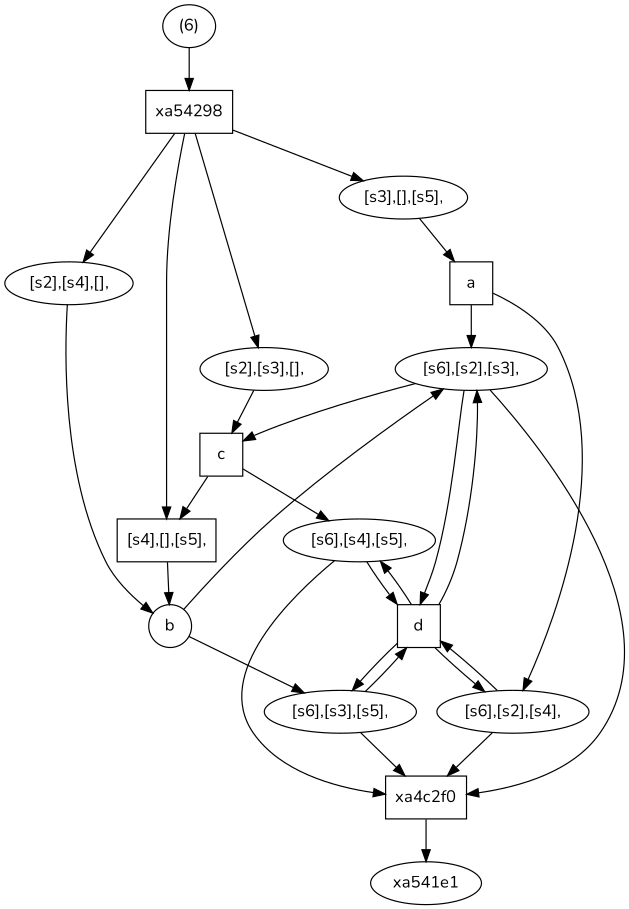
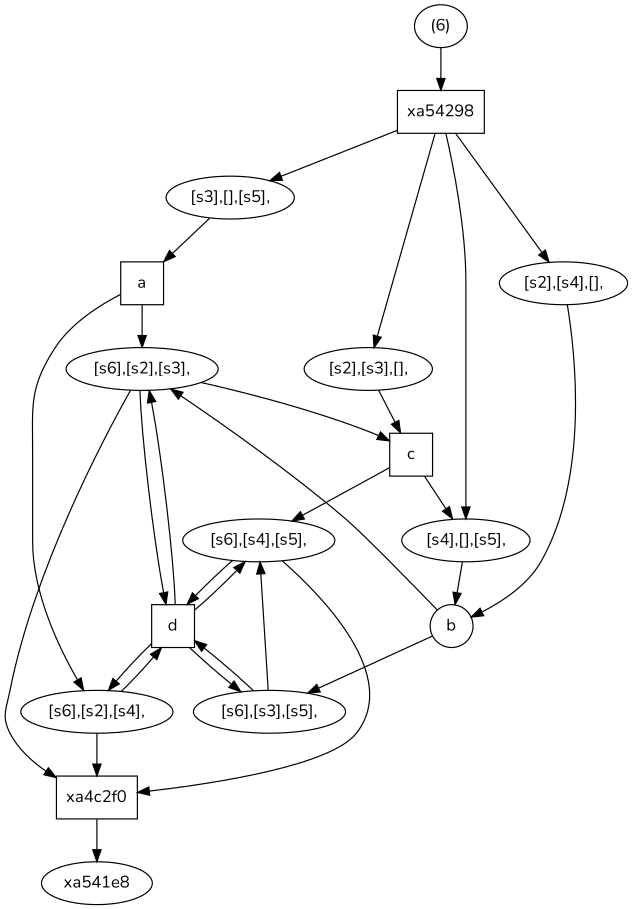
  digraph {
    fontname=Nunito
    node [fontname=Nunito]
    edge [fontname=Nunito]
    xa4c2f0 [shape=box width=0.5]
-   xa541e8 [width=0.5 label=xa541e1]
+   xa541e8 [width=0.5]
    n3 [label=a shape=box width=0.5]
    n4 [label="[s6],[s2],[s3]," width=0.5]
    n5 [label="[s6],[s2],[s4]," width=0.5]
    n6 [label=c shape=box width=0.5]
    n7 [label=d shape=box width=0.5]
    n8 [label=b shape=ellipse width=0.5]
    n9 [label="[s6],[s3],[s5]," width=0.5]
    n10 [label="[s6],[s4],[s5]," width=0.5]
-   n11 [label="[s4],[],[s5]," width=0.5 shape=box]
+   n11 [label="[s4],[],[s5]," width=0.5]
    n12 [label="[s3],[],[s5]," width=0.5]
    n13 [label="[s2],[s4],[]," width=0.5]
    n14 [label="[s2],[s3],[]," width=0.5]
    n15 [label="(6)" width=0.5]
    xa54298 [shape=box width=0.5]
    xa4c2f0 -> xa541e8
    n3 -> n4
    n3 -> n5
    n4 -> xa4c2f0
    n4 -> n6
    n4 -> n7
    n5 -> xa4c2f0
    n5 -> n7
    n6 -> n10
    n6 -> n11
    n7 -> n4
    n7 -> n5
    n7 -> n9
    n7 -> n10
    n8 -> n4
    n8 -> n9
-   n9 -> xa4c2f0
+   n9 -> n10
    n9 -> n7
    n10 -> xa4c2f0
    n10 -> n7
    n11 -> n8
    n12 -> n3
    n13 -> n8
    n14 -> n6
    n15 -> xa54298
    xa54298 -> n11
    xa54298 -> n12
    xa54298 -> n13
    xa54298 -> n14
  }
